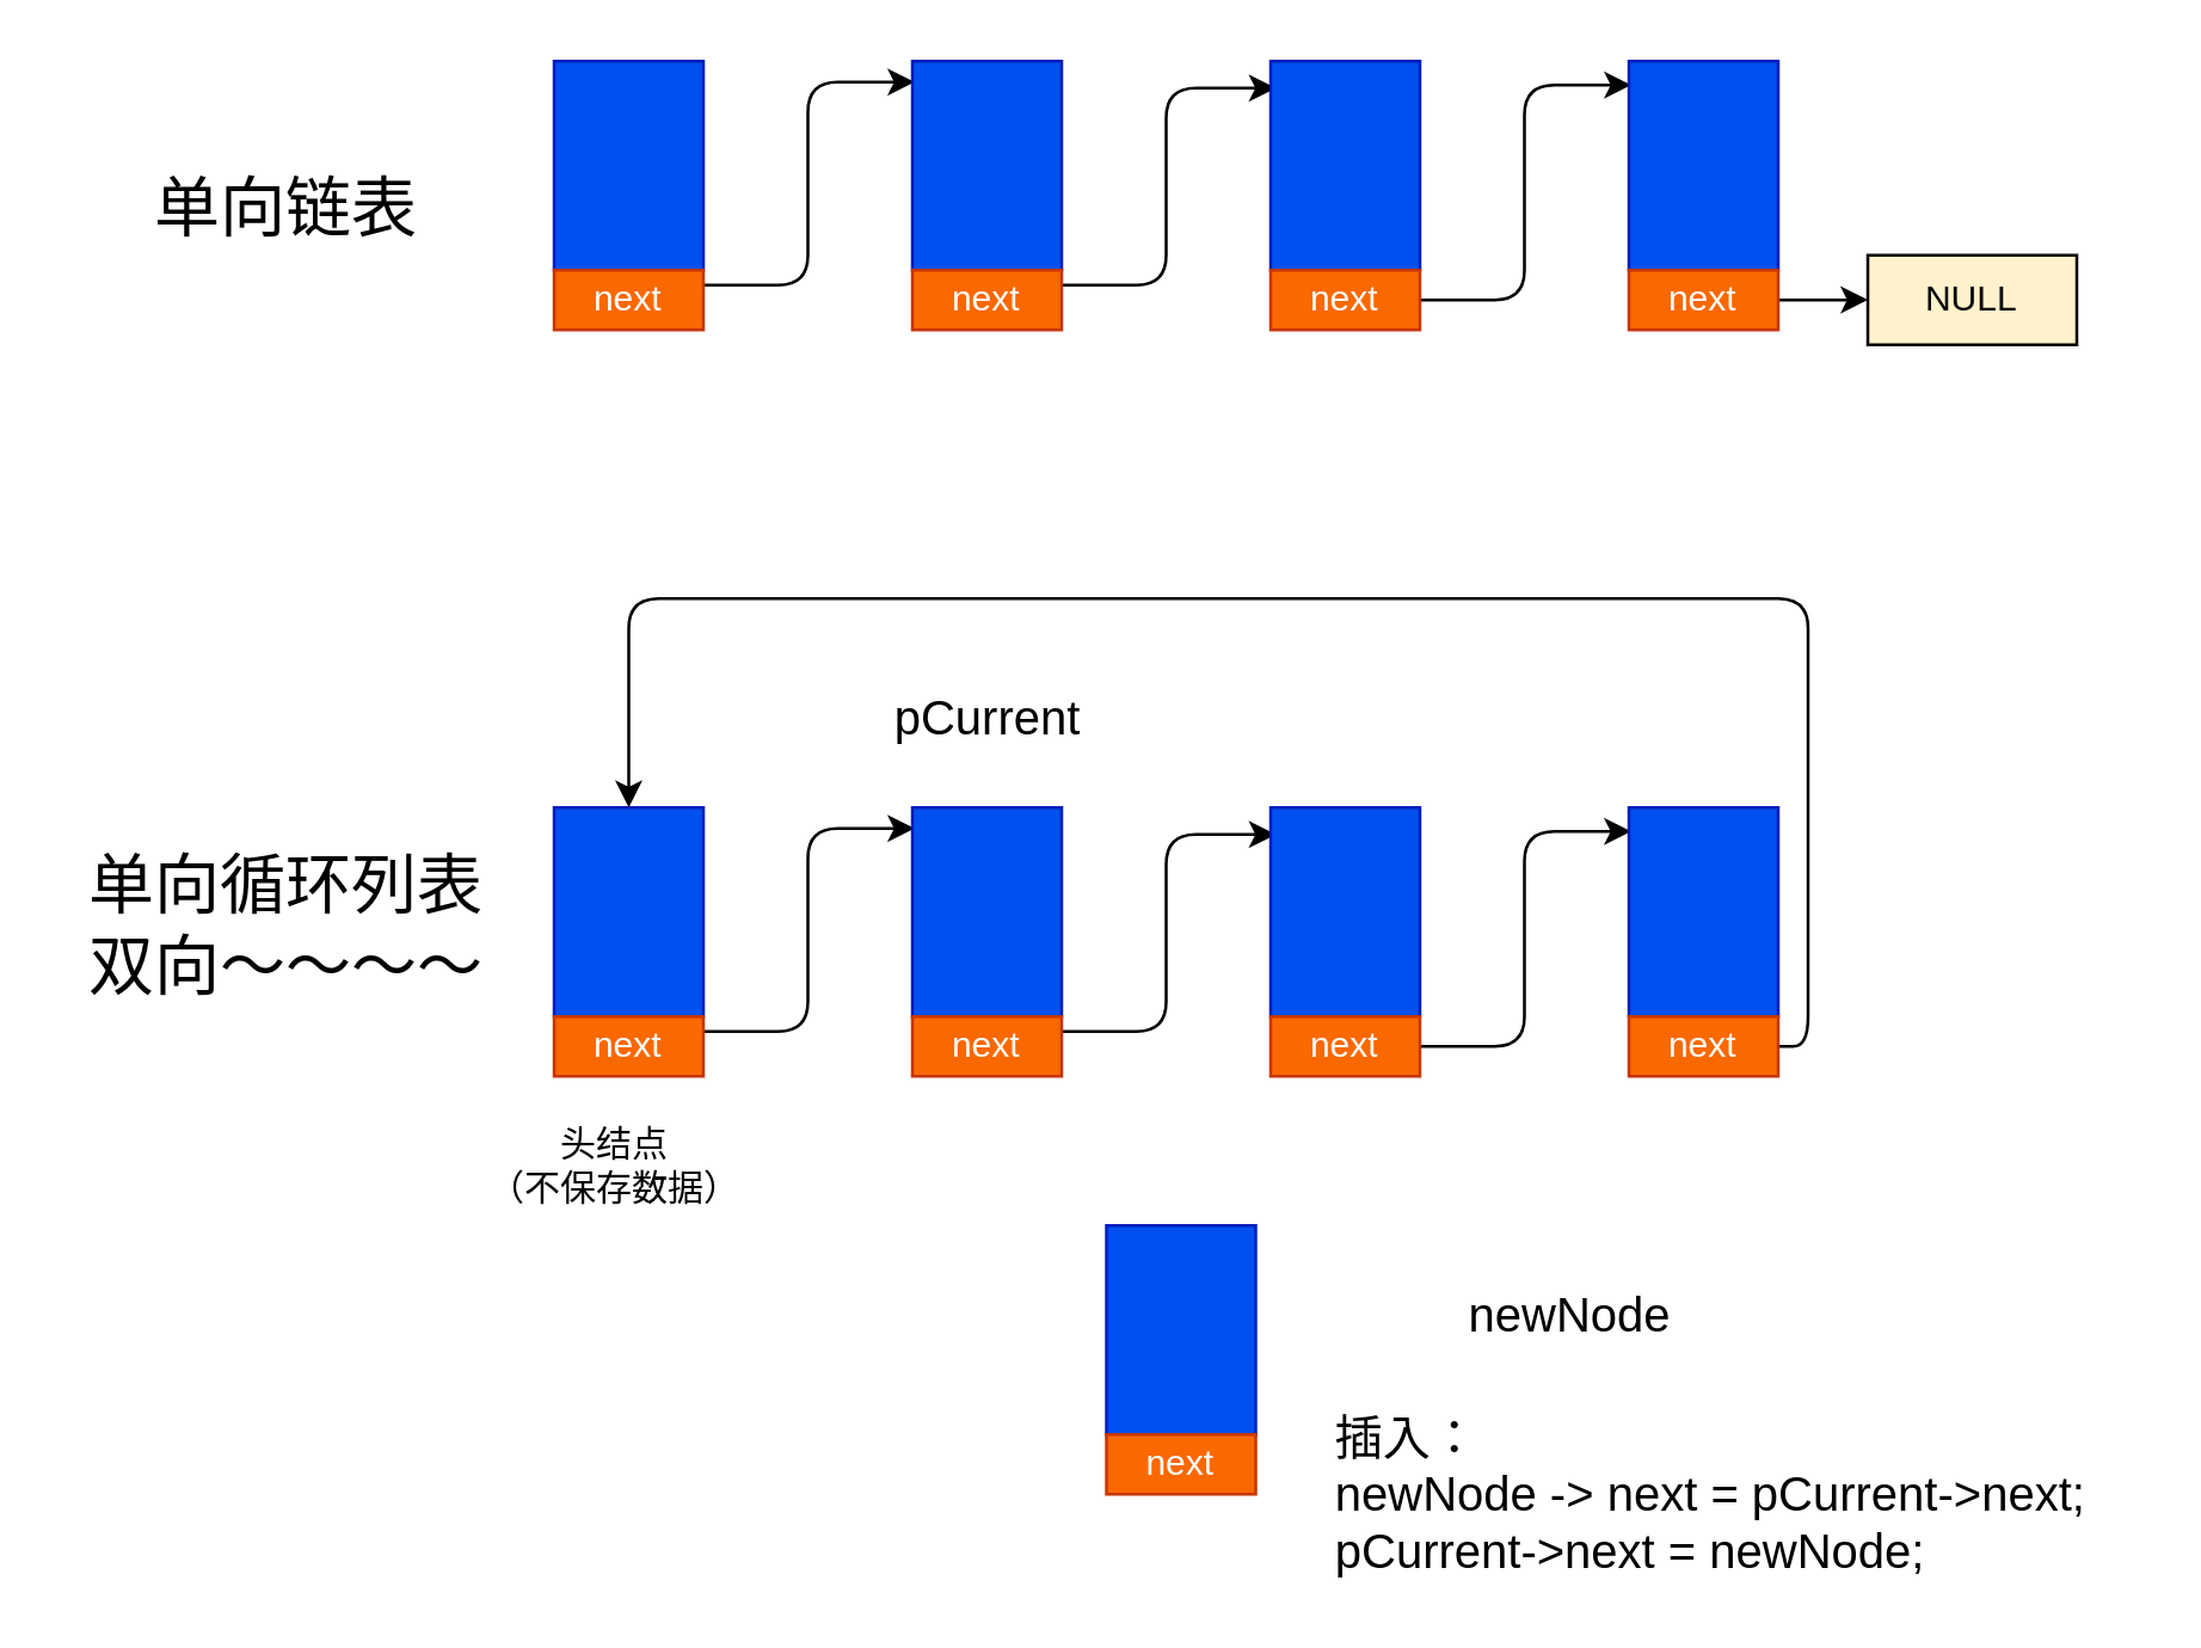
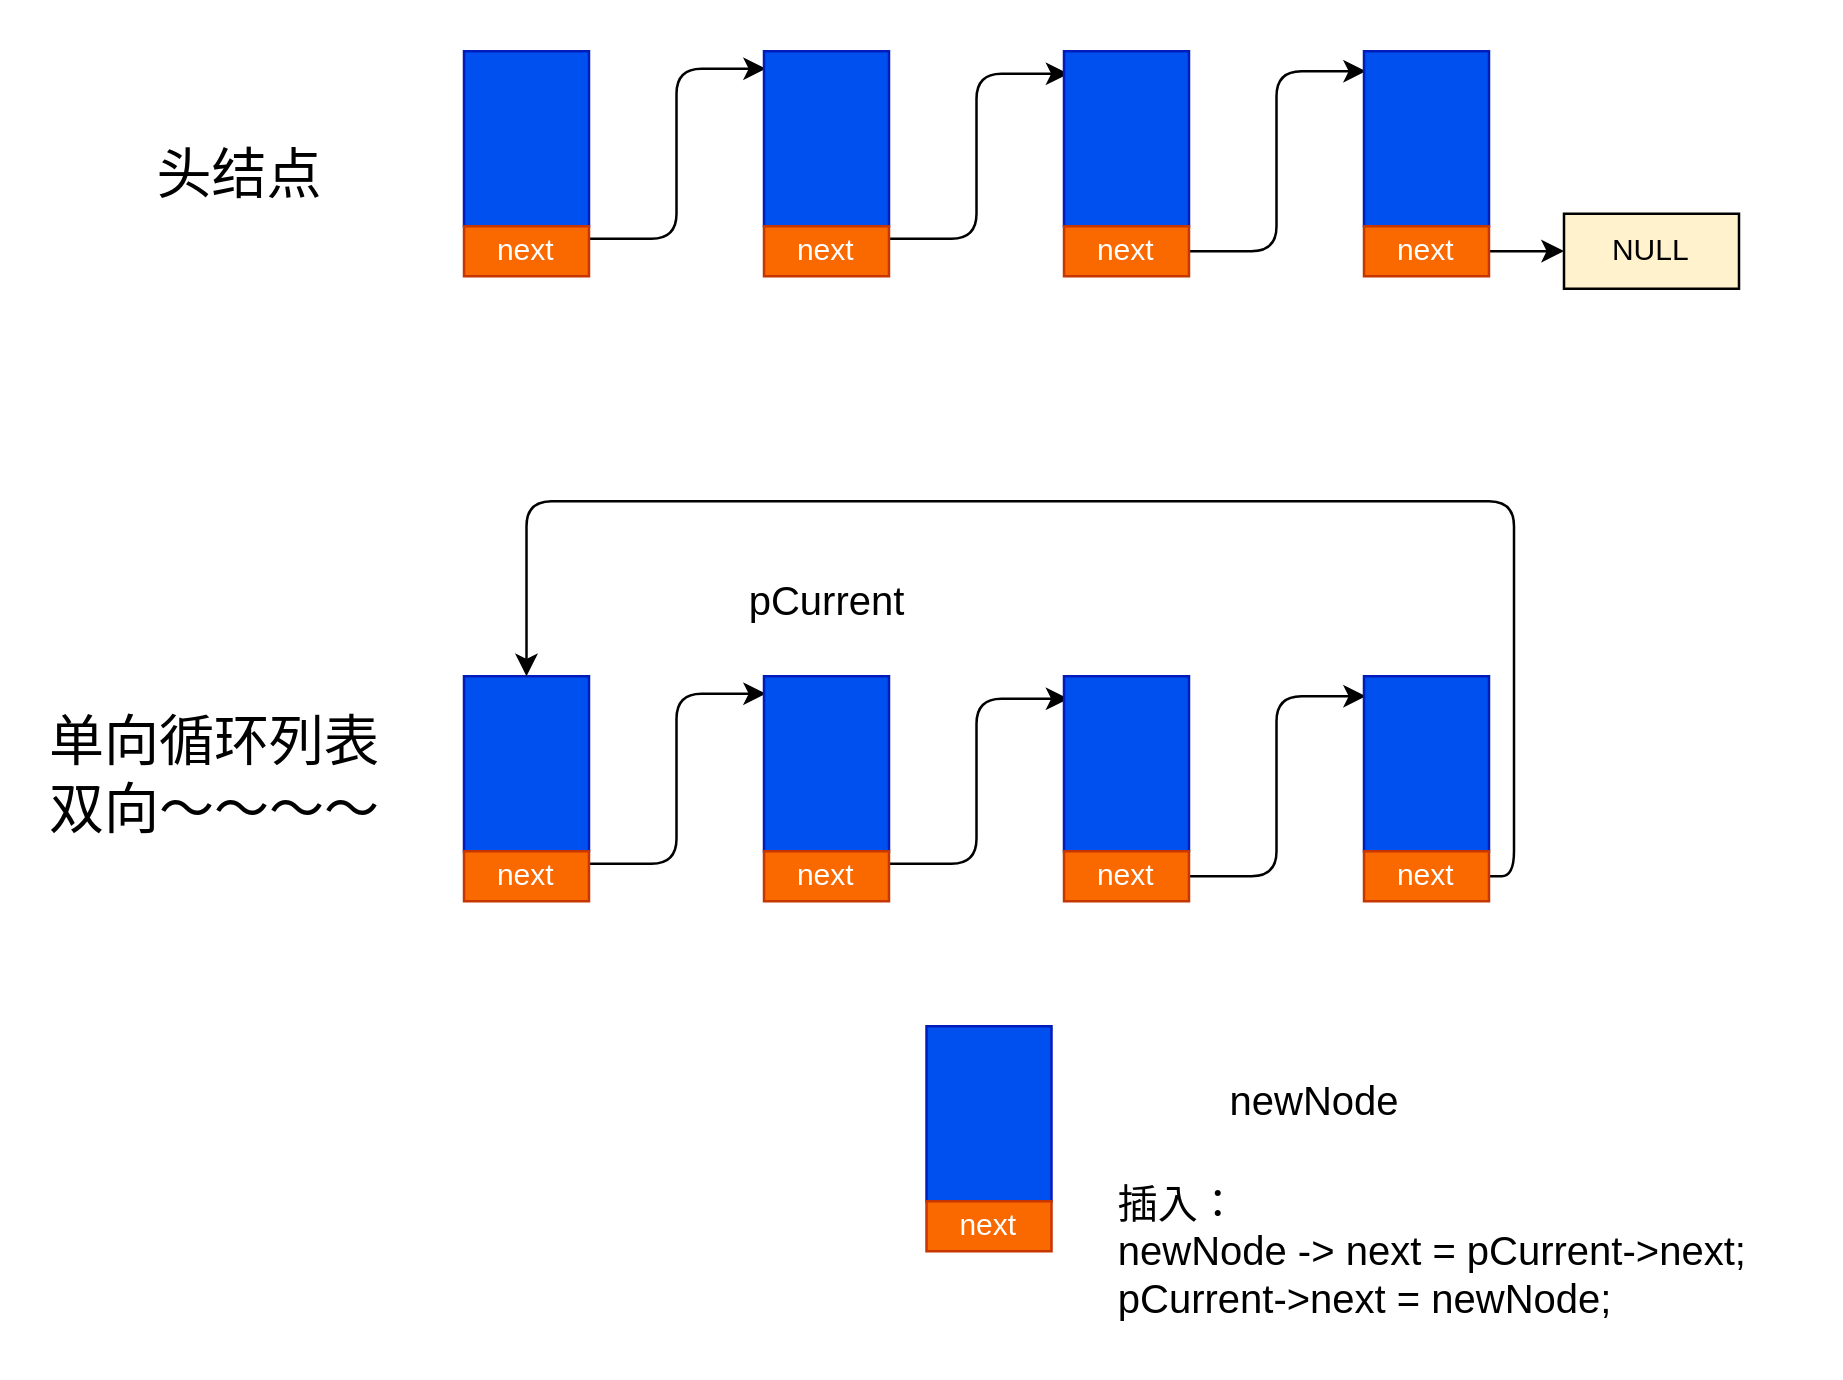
  <mxCell id="0" />
  <mxCell id="1" parent="0" />
- <mxCell id="2" value="单向循环列表&lt;br style=&quot;font-size: 22px;&quot;&gt;双向～～～～" style="text;html=1;align=center;verticalAlign=middle;resizable=0;points=[];autosize=1;strokeColor=none;fillColor=none;fontSize=22;" parent="1" vertex="1"><mxGeometry x="20" y="280" width="150" height="60" as="geometry" /></mxCell>
+ <mxCell id="2" value="单向循环列表&lt;br style=&quot;font-size: 22px;&quot;&gt;双向～～～～" style="text;html=1;align=center;verticalAlign=middle;resizable=0;points=[];autosize=1;strokeColor=none;fillColor=none;fontSize=22;" parent="1" vertex="1"><mxGeometry x="10" y="280" width="150" height="60" as="geometry" /></mxCell>
  <mxCell id="3" value="" style="whiteSpace=wrap;html=1;fillColor=#0050ef;strokeColor=#001DBC;fontColor=#ffffff;" vertex="1" parent="1"><mxGeometry x="185" y="270" width="50" height="70" as="geometry" /></mxCell>
  <mxCell id="4" style="edgeStyle=orthogonalEdgeStyle;html=1;exitX=1;exitY=0.25;exitDx=0;exitDy=0;entryX=0.016;entryY=0.1;entryDx=0;entryDy=0;entryPerimeter=0;fontColor=#FFFFFF;" edge="1" parent="1" source="5" target="6"><mxGeometry relative="1" as="geometry" /></mxCell>
  <mxCell id="5" value="&lt;font color=&quot;#ffffff&quot;&gt;next&lt;/font&gt;" style="whiteSpace=wrap;html=1;fillColor=#fa6800;fontColor=#000000;strokeColor=#C73500;" vertex="1" parent="1"><mxGeometry x="185" y="340" width="50" height="20" as="geometry" /></mxCell>
  <mxCell id="6" value="" style="whiteSpace=wrap;html=1;fillColor=#0050ef;strokeColor=#001DBC;fontColor=#ffffff;" vertex="1" parent="1"><mxGeometry x="305" y="270" width="50" height="70" as="geometry" /></mxCell>
  <mxCell id="7" style="edgeStyle=orthogonalEdgeStyle;html=1;exitX=1;exitY=0.25;exitDx=0;exitDy=0;entryX=0.036;entryY=0.129;entryDx=0;entryDy=0;entryPerimeter=0;fontColor=#FFFFFF;" edge="1" parent="1" source="8" target="9"><mxGeometry relative="1" as="geometry" /></mxCell>
  <mxCell id="8" value="&lt;span style=&quot;color: rgb(255 , 255 , 255)&quot;&gt;next&lt;/span&gt;" style="whiteSpace=wrap;html=1;fillColor=#fa6800;fontColor=#000000;strokeColor=#C73500;" vertex="1" parent="1"><mxGeometry x="305" y="340" width="50" height="20" as="geometry" /></mxCell>
  <mxCell id="9" value="" style="whiteSpace=wrap;html=1;fillColor=#0050ef;strokeColor=#001DBC;fontColor=#ffffff;" vertex="1" parent="1"><mxGeometry x="425" y="270" width="50" height="70" as="geometry" /></mxCell>
  <mxCell id="10" style="edgeStyle=orthogonalEdgeStyle;html=1;exitX=1;exitY=0.5;exitDx=0;exitDy=0;entryX=0.016;entryY=0.114;entryDx=0;entryDy=0;entryPerimeter=0;fontColor=#FFFFFF;" edge="1" parent="1" source="11" target="12"><mxGeometry relative="1" as="geometry" /></mxCell>
  <mxCell id="11" value="&lt;span style=&quot;color: rgb(255 , 255 , 255)&quot;&gt;next&lt;/span&gt;" style="whiteSpace=wrap;html=1;fillColor=#fa6800;fontColor=#000000;strokeColor=#C73500;" vertex="1" parent="1"><mxGeometry x="425" y="340" width="50" height="20" as="geometry" /></mxCell>
  <mxCell id="12" value="" style="whiteSpace=wrap;html=1;fillColor=#0050ef;strokeColor=#001DBC;fontColor=#ffffff;" vertex="1" parent="1"><mxGeometry x="545" y="270" width="50" height="70" as="geometry" /></mxCell>
  <mxCell id="13" style="edgeStyle=orthogonalEdgeStyle;html=1;exitX=1;exitY=0.5;exitDx=0;exitDy=0;entryX=0.5;entryY=0;entryDx=0;entryDy=0;fontColor=#FFFFFF;" edge="1" parent="1" source="14" target="3"><mxGeometry relative="1" as="geometry"><mxPoint x="664.8" y="279.03" as="targetPoint" /><Array as="points"><mxPoint x="605" y="350" /><mxPoint x="605" y="200" /><mxPoint x="210" y="200" /></Array></mxGeometry></mxCell>
  <mxCell id="14" value="&lt;font color=&quot;#ffffff&quot;&gt;next&lt;/font&gt;" style="whiteSpace=wrap;html=1;fillColor=#fa6800;fontColor=#000000;strokeColor=#C73500;" vertex="1" parent="1"><mxGeometry x="545" y="340" width="50" height="20" as="geometry" /></mxCell>
- <mxCell id="15" value="头结点&lt;br&gt;（不保存数据）" style="text;html=1;align=center;verticalAlign=middle;resizable=0;points=[];autosize=1;strokeColor=none;fillColor=none;" vertex="1" parent="1"><mxGeometry x="155" y="375" width="100" height="30" as="geometry" /></mxCell>
  <mxCell id="16" value="" style="whiteSpace=wrap;html=1;fillColor=#0050ef;strokeColor=#001DBC;fontColor=#ffffff;" vertex="1" parent="1"><mxGeometry x="185" y="20" width="50" height="70" as="geometry" /></mxCell>
  <mxCell id="17" style="edgeStyle=orthogonalEdgeStyle;html=1;exitX=1;exitY=0.25;exitDx=0;exitDy=0;entryX=0.016;entryY=0.1;entryDx=0;entryDy=0;entryPerimeter=0;fontColor=#FFFFFF;" edge="1" parent="1" source="18" target="19"><mxGeometry relative="1" as="geometry" /></mxCell>
  <mxCell id="18" value="&lt;font color=&quot;#ffffff&quot;&gt;next&lt;/font&gt;" style="whiteSpace=wrap;html=1;fillColor=#fa6800;fontColor=#000000;strokeColor=#C73500;" vertex="1" parent="1"><mxGeometry x="185" y="90" width="50" height="20" as="geometry" /></mxCell>
  <mxCell id="19" value="" style="whiteSpace=wrap;html=1;fillColor=#0050ef;strokeColor=#001DBC;fontColor=#ffffff;" vertex="1" parent="1"><mxGeometry x="305" y="20" width="50" height="70" as="geometry" /></mxCell>
  <mxCell id="20" style="edgeStyle=orthogonalEdgeStyle;html=1;exitX=1;exitY=0.25;exitDx=0;exitDy=0;entryX=0.036;entryY=0.129;entryDx=0;entryDy=0;entryPerimeter=0;fontColor=#FFFFFF;" edge="1" parent="1" source="21" target="22"><mxGeometry relative="1" as="geometry" /></mxCell>
  <mxCell id="21" value="&lt;span style=&quot;color: rgb(255 , 255 , 255)&quot;&gt;next&lt;/span&gt;" style="whiteSpace=wrap;html=1;fillColor=#fa6800;fontColor=#000000;strokeColor=#C73500;" vertex="1" parent="1"><mxGeometry x="305" y="90" width="50" height="20" as="geometry" /></mxCell>
  <mxCell id="22" value="" style="whiteSpace=wrap;html=1;fillColor=#0050ef;strokeColor=#001DBC;fontColor=#ffffff;" vertex="1" parent="1"><mxGeometry x="425" y="20" width="50" height="70" as="geometry" /></mxCell>
  <mxCell id="23" style="edgeStyle=orthogonalEdgeStyle;html=1;exitX=1;exitY=0.5;exitDx=0;exitDy=0;entryX=0.016;entryY=0.114;entryDx=0;entryDy=0;entryPerimeter=0;fontColor=#FFFFFF;" edge="1" parent="1" source="24" target="25"><mxGeometry relative="1" as="geometry" /></mxCell>
  <mxCell id="24" value="&lt;span style=&quot;color: rgb(255 , 255 , 255)&quot;&gt;next&lt;/span&gt;" style="whiteSpace=wrap;html=1;fillColor=#fa6800;fontColor=#000000;strokeColor=#C73500;" vertex="1" parent="1"><mxGeometry x="425" y="90" width="50" height="20" as="geometry" /></mxCell>
  <mxCell id="25" value="" style="whiteSpace=wrap;html=1;fillColor=#0050ef;strokeColor=#001DBC;fontColor=#ffffff;" vertex="1" parent="1"><mxGeometry x="545" y="20" width="50" height="70" as="geometry" /></mxCell>
  <mxCell id="26" style="edgeStyle=none;html=1;exitX=1;exitY=0.5;exitDx=0;exitDy=0;" edge="1" parent="1" source="27"><mxGeometry relative="1" as="geometry"><mxPoint x="625" y="99.935" as="targetPoint" /></mxGeometry></mxCell>
  <mxCell id="27" value="&lt;font color=&quot;#ffffff&quot;&gt;next&lt;/font&gt;" style="whiteSpace=wrap;html=1;fillColor=#fa6800;fontColor=#000000;strokeColor=#C73500;" vertex="1" parent="1"><mxGeometry x="545" y="90" width="50" height="20" as="geometry" /></mxCell>
  <mxCell id="28" value="NULL" style="whiteSpace=wrap;html=1;fillColor=#fff2cc;" vertex="1" parent="1"><mxGeometry x="625" y="85" width="70" height="30" as="geometry" /></mxCell>
- <mxCell id="29" value="单向链表" style="text;html=1;align=center;verticalAlign=middle;resizable=0;points=[];autosize=1;strokeColor=none;fillColor=none;fontSize=22;" vertex="1" parent="1"><mxGeometry x="45" y="55" width="100" height="30" as="geometry" /></mxCell>
+ <mxCell id="29" value="头结点" style="text;html=1;align=center;verticalAlign=middle;resizable=0;points=[];autosize=1;strokeColor=none;fillColor=none;fontSize=22;" vertex="1" parent="1"><mxGeometry x="45" y="55" width="100" height="30" as="geometry" /></mxCell>
  <mxCell id="30" value="pCurrent" style="text;html=1;align=center;verticalAlign=middle;resizable=0;points=[];autosize=1;strokeColor=none;fillColor=none;fontSize=16;" vertex="1" parent="1"><mxGeometry x="290" y="230" width="80" height="20" as="geometry" /></mxCell>
  <mxCell id="31" value="" style="whiteSpace=wrap;html=1;fillColor=#0050ef;strokeColor=#001DBC;fontColor=#ffffff;" vertex="1" parent="1"><mxGeometry x="370" y="410" width="50" height="70" as="geometry" /></mxCell>
  <mxCell id="32" value="&lt;span style=&quot;color: rgb(255 , 255 , 255)&quot;&gt;next&lt;/span&gt;" style="whiteSpace=wrap;html=1;fillColor=#fa6800;fontColor=#000000;strokeColor=#C73500;" vertex="1" parent="1"><mxGeometry x="370" y="480" width="50" height="20" as="geometry" /></mxCell>
  <mxCell id="33" value="newNode&lt;br&gt;" style="text;html=1;align=center;verticalAlign=middle;resizable=0;points=[];autosize=1;strokeColor=none;fillColor=none;fontSize=16;" vertex="1" parent="1"><mxGeometry x="485" y="430" width="80" height="20" as="geometry" /></mxCell>
  <mxCell id="34" value="插入：&lt;br&gt;newNode -&amp;gt; next = pCurrent-&amp;gt;next;&lt;br&gt;pCurrent-&amp;gt;next = newNode;" style="text;html=1;align=left;verticalAlign=middle;resizable=0;points=[];autosize=1;strokeColor=none;fillColor=none;fontSize=16;" vertex="1" parent="1"><mxGeometry x="445" y="470" width="270" height="60" as="geometry" /></mxCell>
